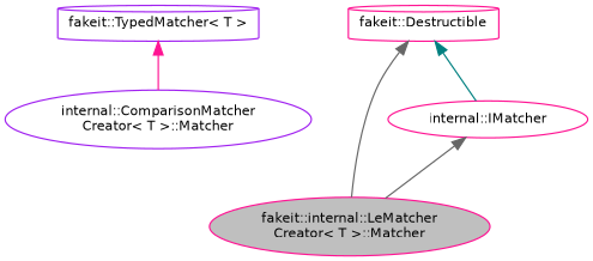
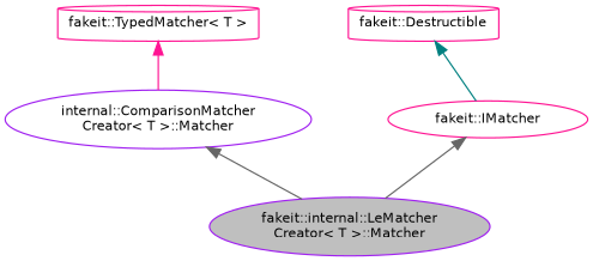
  digraph {
    node [color=deeppink fillcolor=white fontname=Helvetica fontsize=10 shape=ellipse style=filled]
    edge [color=gray40 dir=back fontname=Helvetica fontsize=10 labelfontname=Helvetica labelfontsize=10 style=solid]
-   n1 [fillcolor=grey75 fontcolor=black height=0.2 label="fakeit::internal::LeMatcher\lCreator\< T \>::Matcher" width=0.4]
+   n1 [color=purple fillcolor=grey75 fontcolor=black height=0.2 label="fakeit::internal::LeMatcher\lCreator\< T \>::Matcher" width=0.4]
    n2 [color=purple height=0.2 label="internal::ComparisonMatcher\lCreator\< T \>::Matcher" width=0.4]
-   n3 [color=purple height=0.2 label="fakeit::TypedMatcher\< T \>" shape=cylinder width=0.4]
-   n4 [height=0.2 label="internal::IMatcher" width=0.4]
+   n3 [height=0.2 label="fakeit::TypedMatcher\< T \>" shape=cylinder width=0.4]
+   n4 [height=0.2 label="fakeit::IMatcher" width=0.4]
    n5 [height=0.2 label="fakeit::Destructible" shape=cylinder width=0.4]
-   n5 -> n1
+   n2 -> n1
    n3 -> n2 [color=deeppink]
    n4 -> n1
    n5 -> n4 [color=teal]
  }
